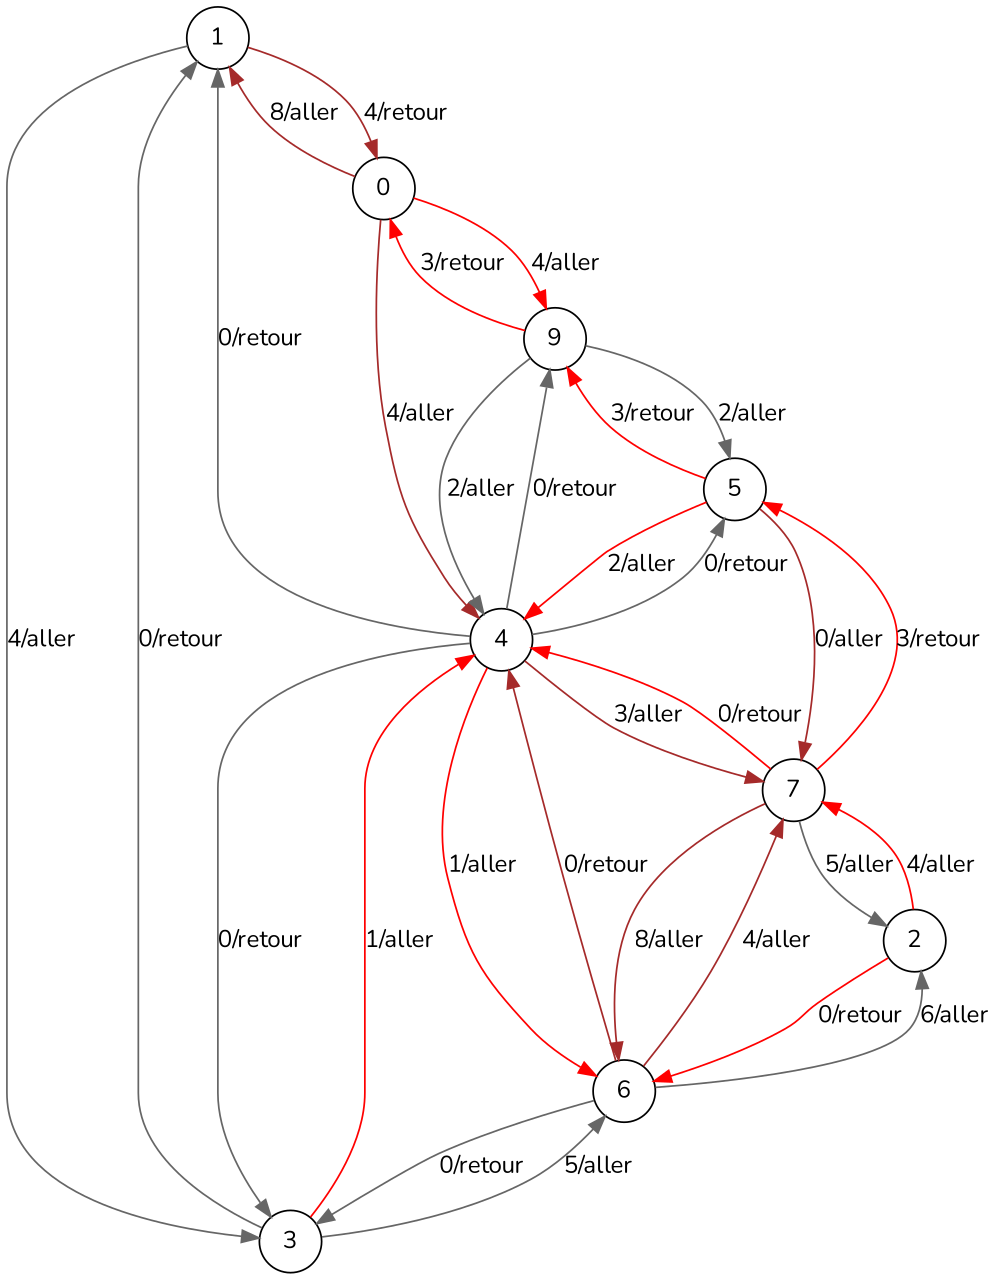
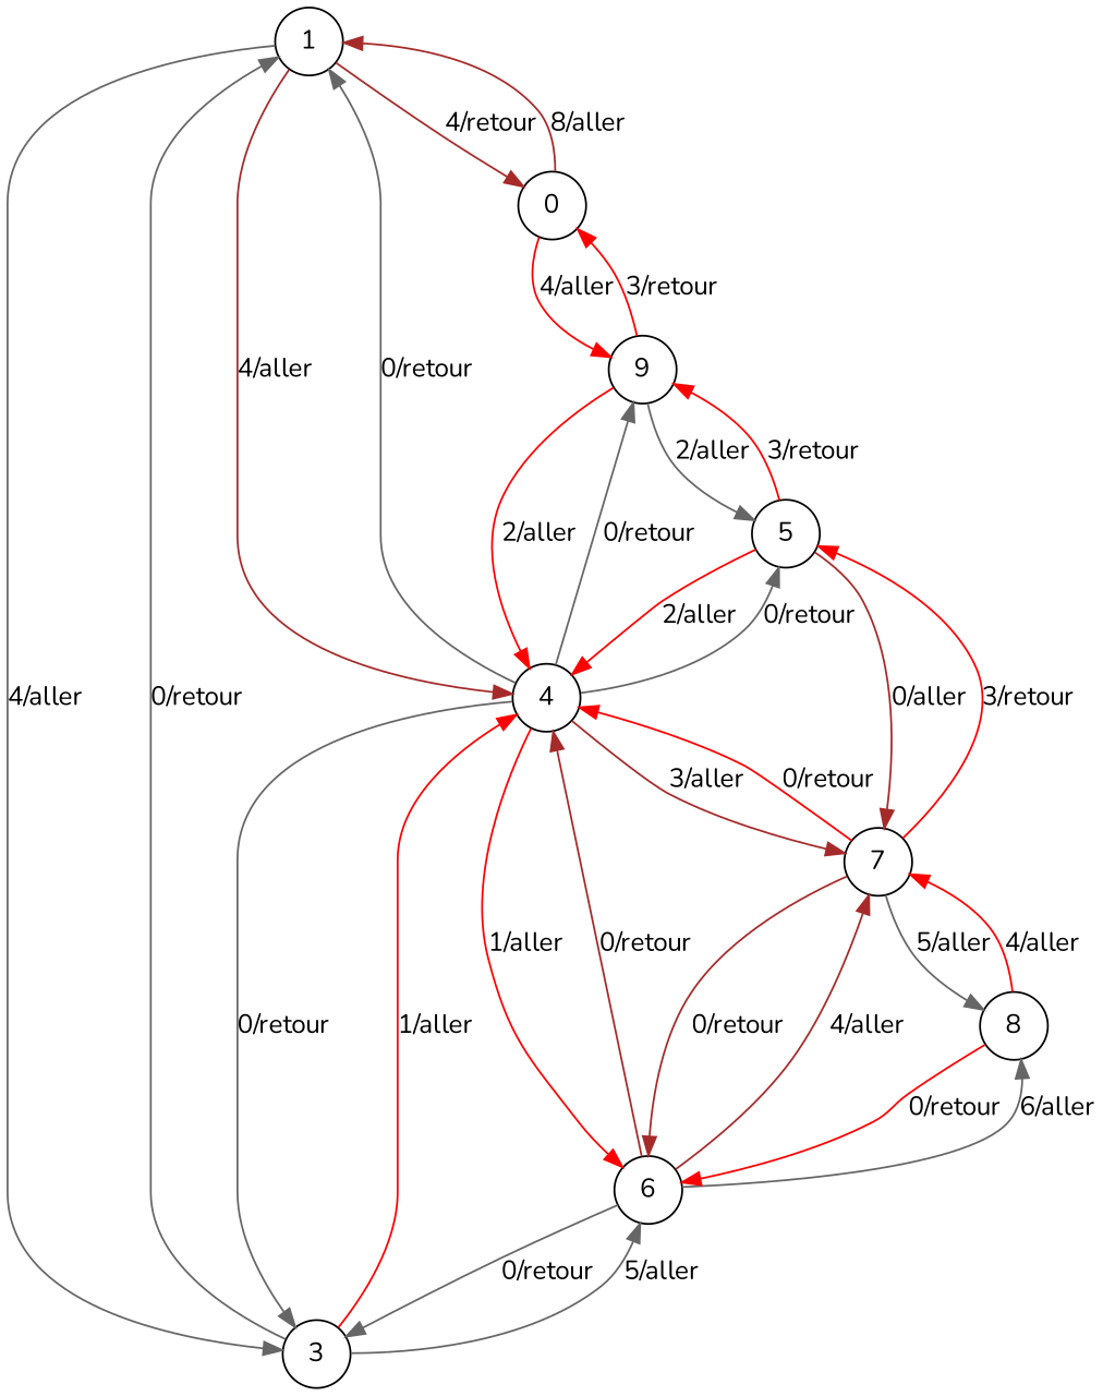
  digraph {
    fontname=Nunito
    rankdir=TB
    node [fontname=Nunito shape=circle]
    edge [color=gray40 fontname=Nunito]
    1
    0
    3
    4
    n5 [label=9]
    6
    5
    7
-   8 [label=2]
+   8
    1 -> 0 [color=brown label="4/retour"]
    1 -> 3 [label="4/aller"]
-   0 -> 4 [color=brown label="4/aller"]
+   1 -> 4 [color=brown label="4/aller"]
    0 -> 1 [color=brown label="8/aller"]
    0 -> n5 [color=red label="4/aller"]
    3 -> 1 [label="0/retour"]
    3 -> 4 [color=red label="1/aller"]
    3 -> 6 [label="5/aller"]
    4 -> 1 [label="0/retour"]
    4 -> 3 [label="0/retour"]
    4 -> n5 [label="0/retour"]
    4 -> 6 [color=red label="1/aller"]
    4 -> 5 [label="0/retour"]
    4 -> 7 [color=brown label="3/aller"]
    n5 -> 0 [color=red label="3/retour"]
-   n5 -> 4 [label="2/aller"]
+   n5 -> 4 [color=red label="2/aller"]
    n5 -> 5 [label="2/aller"]
    6 -> 3 [label="0/retour"]
    6 -> 4 [color=brown label="0/retour"]
    6 -> 7 [color=brown label="4/aller"]
    6 -> 8 [label="6/aller"]
    5 -> 4 [color=red label="2/aller"]
    5 -> n5 [color=red label="3/retour"]
    5 -> 7 [color=brown label="0/aller"]
    7 -> 4 [color=red label="0/retour"]
-   7 -> 6 [color=brown label="8/aller"]
+   7 -> 6 [color=brown label="0/retour"]
    7 -> 5 [color=red label="3/retour"]
    7 -> 8 [label="5/aller"]
    8 -> 6 [color=red label="0/retour"]
    8 -> 7 [color=red label="4/aller"]
  }
